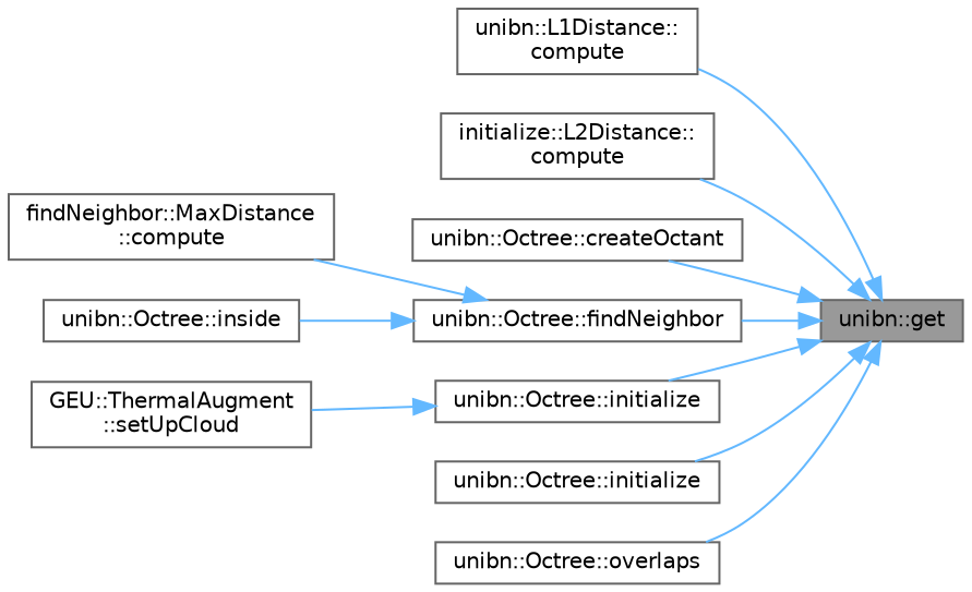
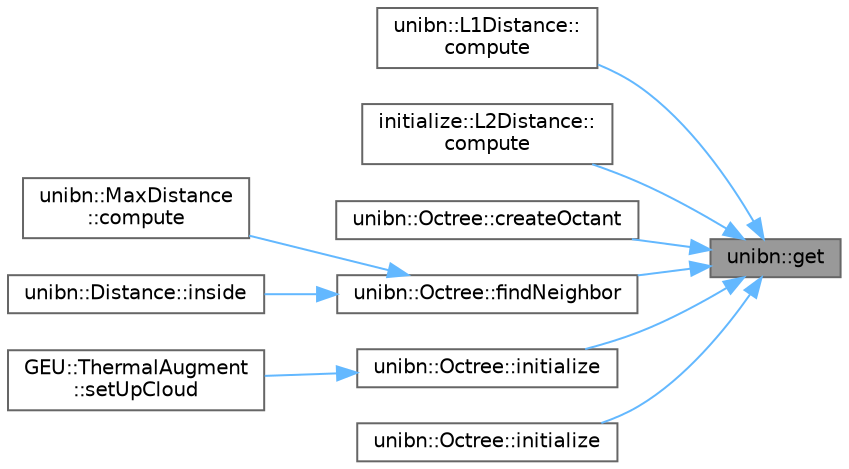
  digraph {
    rankdir=RL
    node [color=grey40 fillcolor=white fontname=Helvetica fontsize=10 shape=box style=filled]
    edge [color=steelblue1 dir=back fontname=Helvetica fontsize=10 labelfontname=Helvetica labelfontsize=10 style=solid]
    n1 [color=gray40 fillcolor=grey60 fontcolor=black height=0.2 label="unibn::get" width=0.4]
    n2 [height=0.2 label="unibn::L1Distance::\lcompute" width=0.4]
    n3 [height=0.2 label="initialize::L2Distance::\lcompute" width=0.4]
    n4 [height=0.2 label="unibn::Octree::createOctant" width=0.4]
    n5 [height=0.2 label="unibn::Octree::findNeighbor" width=0.4]
    n6 [height=0.2 label="unibn::Octree::initialize" width=0.4]
    n7 [height=0.2 label="unibn::Octree::initialize" width=0.4]
-   n8 [height=0.2 label="unibn::Octree::overlaps" width=0.4]
-   n9 [height=0.2 label="findNeighbor::MaxDistance\l::compute" width=0.4]
-   n10 [height=0.2 label="unibn::Octree::inside" width=0.4]
+   n9 [height=0.2 label="unibn::MaxDistance\l::compute" width=0.4]
+   n10 [height=0.2 label="unibn::Distance::inside" width=0.4]
    n11 [height=0.2 label="GEU::ThermalAugment\l::setUpCloud" width=0.4]
    n1 -> n2
    n1 -> n3
    n1 -> n4
    n1 -> n5
    n1 -> n6
    n1 -> n7
-   n1 -> n8
    n5 -> n9
    n5 -> n10
    n6 -> n11
  }
